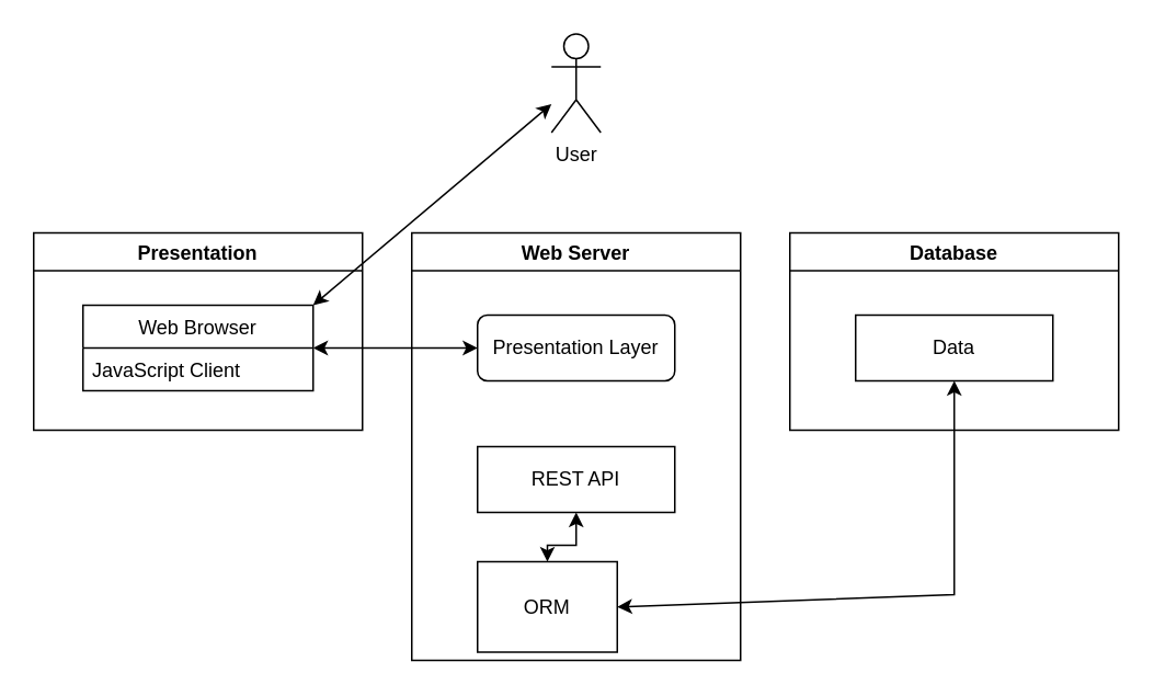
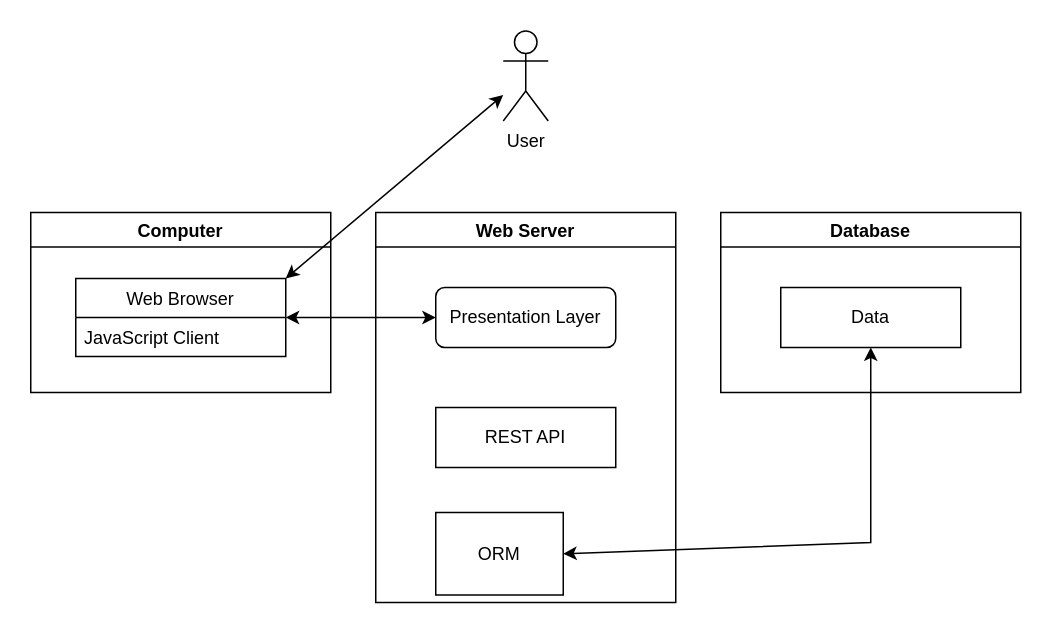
  <mxCell id="0" />
  <mxCell id="1" parent="0" />
  <mxCell id="2" value="User" style="shape=umlActor;verticalLabelPosition=bottom;verticalAlign=top;html=1;outlineConnect=0;" parent="1" vertex="1"><mxGeometry x="335" y="20" width="30" height="60" as="geometry" /></mxCell>
- <mxCell id="3" value="Presentation" style="swimlane;" parent="1" vertex="1"><mxGeometry x="20" y="141" width="200" height="120" as="geometry" /></mxCell>
+ <mxCell id="3" value="Computer" style="swimlane;" parent="1" vertex="1"><mxGeometry x="20" y="141" width="200" height="120" as="geometry" /></mxCell>
  <mxCell id="4" value="Web Browser" style="swimlane;fontStyle=0;childLayout=stackLayout;horizontal=1;startSize=26;horizontalStack=0;resizeParent=1;resizeParentMax=0;resizeLast=0;collapsible=1;marginBottom=0;" parent="3" vertex="1"><mxGeometry x="30" y="44" width="140" height="52" as="geometry" /></mxCell>
  <mxCell id="5" value="JavaScript Client" style="text;strokeColor=none;fillColor=none;align=left;verticalAlign=top;spacingLeft=4;spacingRight=4;overflow=hidden;rotatable=0;points=[[0,0.5],[1,0.5]];portConstraint=eastwest;" parent="4" vertex="1"><mxGeometry y="26" width="140" height="26" as="geometry" /></mxCell>
  <mxCell id="6" style="rounded=0;orthogonalLoop=1;jettySize=auto;html=1;startArrow=classic;startFill=1;exitX=1;exitY=0;exitDx=0;exitDy=0;" parent="1" source="4" target="2" edge="1"><mxGeometry relative="1" as="geometry"><mxPoint x="190" y="151" as="sourcePoint" /></mxGeometry></mxCell>
  <mxCell id="7" value="Web Server" style="swimlane;" parent="1" vertex="1"><mxGeometry x="250" y="141" width="200" height="260" as="geometry" /></mxCell>
- <mxCell id="8" style="edgeStyle=orthogonalEdgeStyle;rounded=0;orthogonalLoop=1;jettySize=auto;html=1;startArrow=classic;startFill=1;" parent="7" source="9" target="10" edge="1"><mxGeometry relative="1" as="geometry" /></mxCell>
  <mxCell id="9" value="REST API" style="rounded=0;whiteSpace=wrap;html=1;" parent="7" vertex="1"><mxGeometry x="40" y="130" width="120" height="40" as="geometry" /></mxCell>
  <mxCell id="10" value="ORM" style="rounded=0;whiteSpace=wrap;html=1;" parent="7" vertex="1"><mxGeometry x="40" y="200" width="85" height="55" as="geometry" /></mxCell>
  <mxCell id="11" value="Presentation Layer" style="whiteSpace=wrap;html=1;rounded=1;" parent="7" vertex="1"><mxGeometry x="40" y="50" width="120" height="40" as="geometry" /></mxCell>
  <mxCell id="12" value="Database" style="swimlane;" parent="1" vertex="1"><mxGeometry x="480" y="141" width="200" height="120" as="geometry" /></mxCell>
  <mxCell id="13" value="Data" style="rounded=0;whiteSpace=wrap;html=1;" parent="12" vertex="1"><mxGeometry x="40" y="50" width="120" height="40" as="geometry" /></mxCell>
  <mxCell id="14" style="rounded=0;orthogonalLoop=1;jettySize=auto;html=1;startArrow=classic;startFill=1;entryX=0;entryY=0.5;entryDx=0;entryDy=0;" parent="1" target="11" edge="1"><mxGeometry relative="1" as="geometry"><mxPoint x="190" y="211" as="sourcePoint" /><mxPoint x="270" y="221" as="targetPoint" /><Array as="points"><mxPoint x="230" y="211" /></Array></mxGeometry></mxCell>
  <mxCell id="15" style="rounded=0;orthogonalLoop=1;jettySize=auto;html=1;startArrow=classic;startFill=1;exitX=1;exitY=0.5;exitDx=0;exitDy=0;entryX=0.5;entryY=1;entryDx=0;entryDy=0;" edge="1" parent="1" source="10" target="13"><mxGeometry relative="1" as="geometry"><mxPoint x="511.06" y="310.998" as="sourcePoint" /><mxPoint x="649" y="364.01" as="targetPoint" /><Array as="points"><mxPoint x="580" y="361" /></Array></mxGeometry></mxCell>
